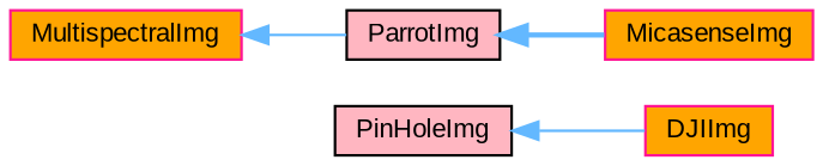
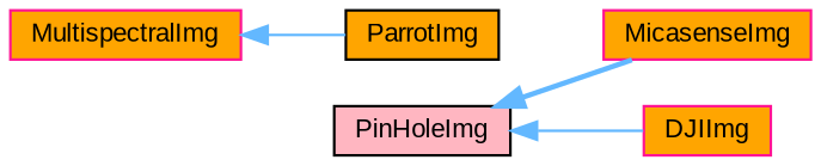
  digraph {
    fontname="Liberation Sans"
    rankdir=LR
    node [color=deeppink fillcolor=orange fontname="Liberation Sans" fontsize=10 shape=box style=filled]
    edge [color=steelblue1 dir=back fontname="Liberation Sans" fontsize=10 labelfontname=Helvetica labelfontsize=10 style=solid]
    n1 [height=0.2 label=MultispectralImg width=0.4]
-   n2 [color=black fillcolor=lightpink height=0.2 label=ParrotImg width=0.4]
+   n2 [color=black height=0.2 label=ParrotImg width=0.4]
    n3 [color=black fillcolor=lightpink height=0.2 label=PinHoleImg width=0.4]
    n4 [height=0.2 label=DJIImg width=0.4]
    n5 [height=0.2 label=MicasenseImg width=0.4]
    n1 -> n2
    n3 -> n4
-   n2 -> n5 [style=bold]
+   n3 -> n5 [style=bold]
  }
